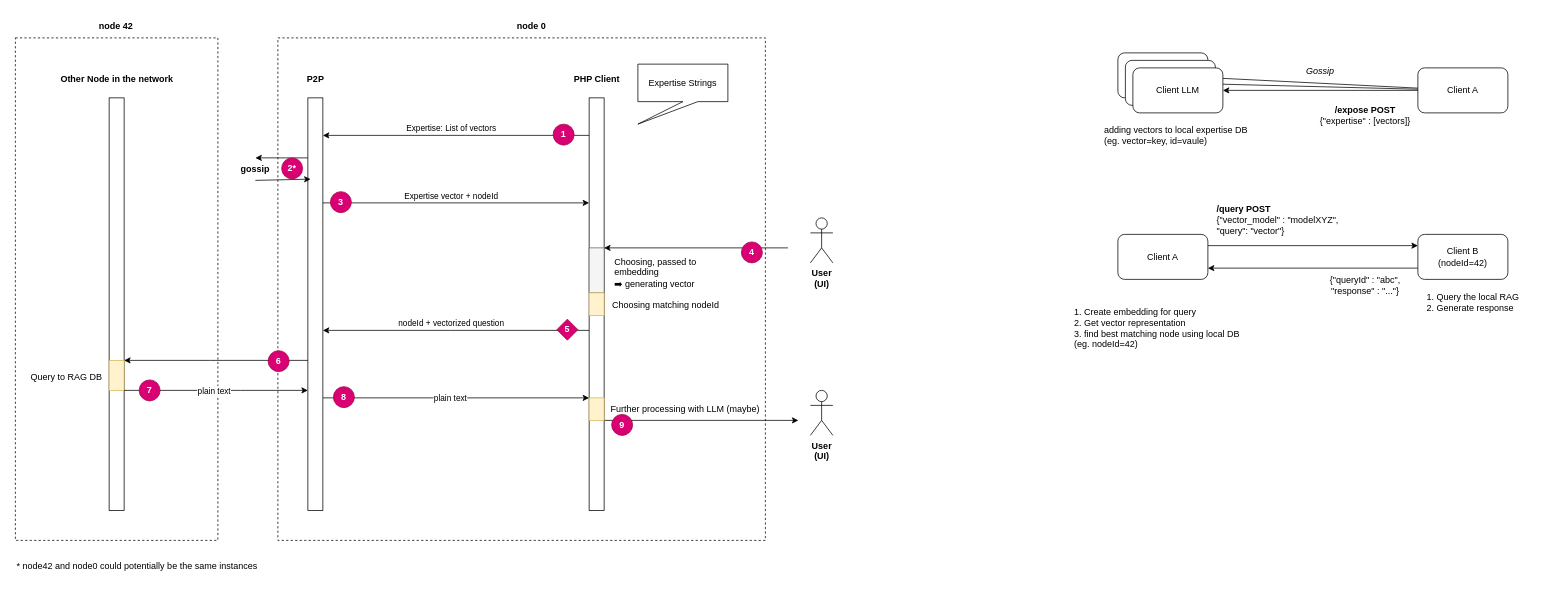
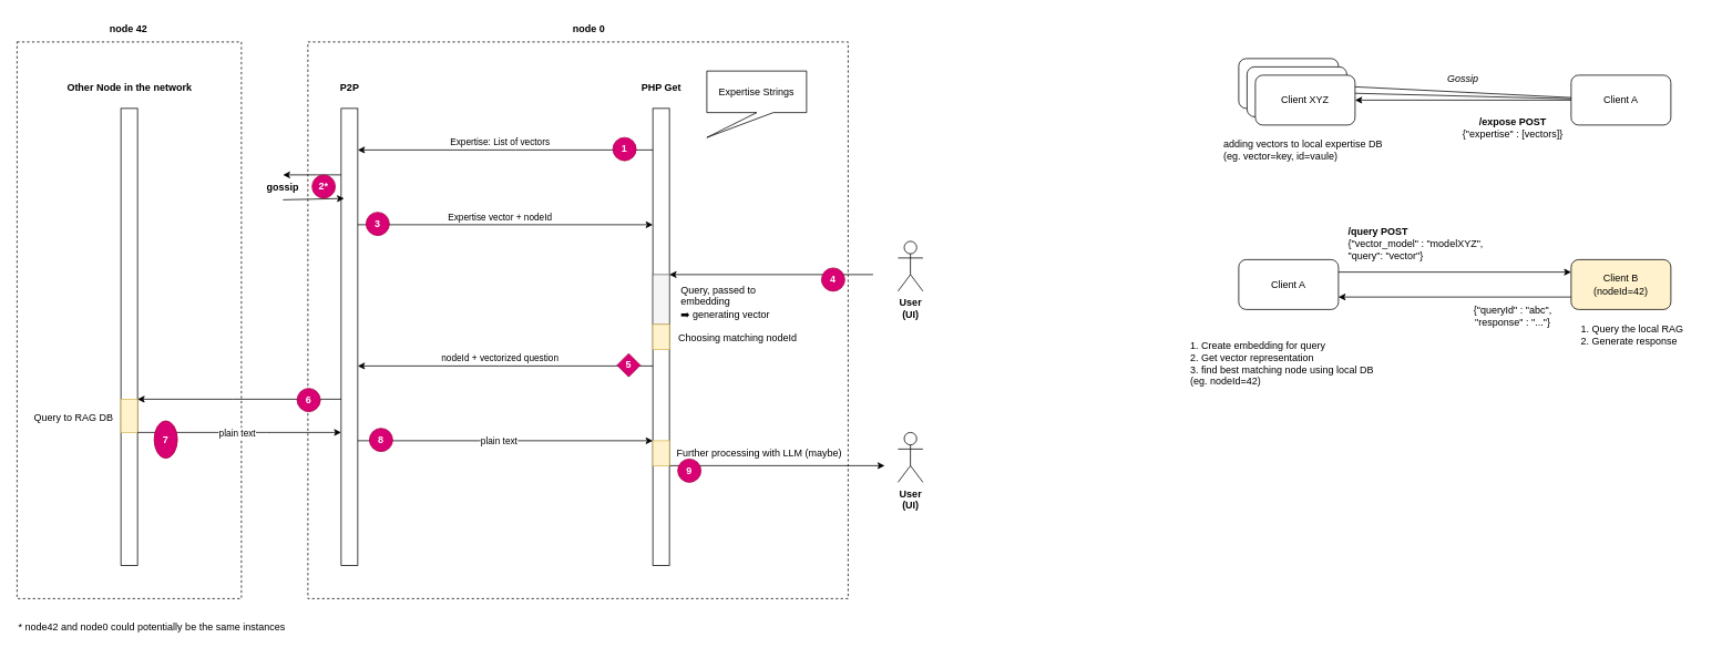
  <mxCell id="0" />
  <mxCell id="1" parent="0" />
  <mxCell id="2" value="" style="group" parent="1" vertex="1" connectable="0"><mxGeometry x="370" y="20" width="724" height="700" as="geometry" /></mxCell>
  <mxCell id="3" value="" style="rounded=0;whiteSpace=wrap;html=1;dashed=1;fillColor=none;" parent="2" vertex="1"><mxGeometry y="30" width="650" height="670" as="geometry" /></mxCell>
  <mxCell id="4" value="&lt;b&gt;node 0&lt;/b&gt;" style="text;html=1;align=center;verticalAlign=middle;whiteSpace=wrap;rounded=0;" parent="2" vertex="1"><mxGeometry x="311.644" width="53.425" height="30" as="geometry" /></mxCell>
  <mxCell id="5" value="Further processing with LLM (maybe)" style="text;html=1;align=left;verticalAlign=middle;whiteSpace=wrap;rounded=0;" parent="2" vertex="1"><mxGeometry x="442" y="514" width="208" height="21" as="geometry" /></mxCell>
  <mxCell id="6" value="" style="group" parent="1" vertex="1" connectable="0"><mxGeometry x="20" y="20" width="270" height="700" as="geometry" /></mxCell>
  <mxCell id="7" value="" style="rounded=0;whiteSpace=wrap;html=1;dashed=1;fillColor=none;" parent="6" vertex="1"><mxGeometry y="30" width="270" height="670" as="geometry" /></mxCell>
  <mxCell id="8" value="&lt;b&gt;node 42&lt;/b&gt;" style="text;html=1;align=center;verticalAlign=middle;whiteSpace=wrap;rounded=0;" parent="6" vertex="1"><mxGeometry x="91.31" width="87.37" height="30" as="geometry" /></mxCell>
  <mxCell id="9" value="" style="group" parent="1" vertex="1" connectable="0"><mxGeometry x="395" y="90" width="50" height="590" as="geometry" /></mxCell>
  <mxCell id="10" style="edgeStyle=orthogonalEdgeStyle;rounded=0;orthogonalLoop=1;jettySize=auto;html=1;" parent="9" source="11" edge="1"><mxGeometry relative="1" as="geometry"><mxPoint x="-55" y="120" as="targetPoint" /><Array as="points"><mxPoint x="-15" y="120" /><mxPoint x="-15" y="120" /></Array></mxGeometry></mxCell>
  <mxCell id="11" value="" style="rounded=0;whiteSpace=wrap;html=1;" parent="9" vertex="1"><mxGeometry x="15" y="40" width="20" height="550" as="geometry" /></mxCell>
  <mxCell id="12" value="P2P" style="text;html=1;align=center;verticalAlign=middle;resizable=0;points=[];autosize=1;strokeColor=none;fillColor=none;fontStyle=1" parent="9" vertex="1"><mxGeometry width="50" height="30" as="geometry" /></mxCell>
  <mxCell id="13" value="" style="group" parent="1" vertex="1" connectable="0"><mxGeometry x="770" y="90" width="65" height="590" as="geometry" /></mxCell>
  <mxCell id="14" style="edgeStyle=orthogonalEdgeStyle;rounded=0;orthogonalLoop=1;jettySize=auto;html=1;" parent="13" source="15" edge="1"><mxGeometry relative="1" as="geometry"><mxPoint x="294" y="470" as="targetPoint" /><Array as="points"><mxPoint x="290" y="470" /></Array></mxGeometry></mxCell>
  <mxCell id="15" value="" style="rounded=0;whiteSpace=wrap;html=1;" parent="13" vertex="1"><mxGeometry x="15" y="40" width="20" height="550" as="geometry" /></mxCell>
- <mxCell id="16" value="PHP Client" style="text;html=1;align=center;verticalAlign=middle;resizable=0;points=[];autosize=1;strokeColor=none;fillColor=none;fontStyle=1" parent="13" vertex="1"><mxGeometry x="-15" width="80" height="30" as="geometry" /></mxCell>
+ <mxCell id="16" value="PHP Get" style="text;html=1;align=center;verticalAlign=middle;resizable=0;points=[];autosize=1;strokeColor=none;fillColor=none;fontStyle=1" parent="13" vertex="1"><mxGeometry x="-15" width="80" height="30" as="geometry" /></mxCell>
  <mxCell id="17" value="" style="rounded=0;whiteSpace=wrap;html=1;fillColor=#f5f5f5;fontColor=#333333;strokeColor=#666666;" parent="13" vertex="1"><mxGeometry x="15" y="240" width="20" height="60" as="geometry" /></mxCell>
  <mxCell id="18" value="" style="rounded=0;whiteSpace=wrap;html=1;fillColor=#fff2cc;strokeColor=#d6b656;" parent="13" vertex="1"><mxGeometry x="15" y="300" width="20" height="30" as="geometry" /></mxCell>
  <mxCell id="19" value="" style="rounded=0;whiteSpace=wrap;html=1;fillColor=#fff2cc;strokeColor=#d6b656;" parent="13" vertex="1"><mxGeometry x="15" y="440" width="20" height="30" as="geometry" /></mxCell>
  <mxCell id="20" value="Expertise Strings" style="shape=callout;whiteSpace=wrap;html=1;perimeter=calloutPerimeter;position2=0;" parent="1" vertex="1"><mxGeometry x="850" y="85" width="120" height="80" as="geometry" /></mxCell>
  <mxCell id="21" style="edgeStyle=orthogonalEdgeStyle;rounded=0;orthogonalLoop=1;jettySize=auto;html=1;" parent="1" source="15" target="11" edge="1"><mxGeometry relative="1" as="geometry"><Array as="points"><mxPoint x="620" y="180" /><mxPoint x="620" y="180" /></Array></mxGeometry></mxCell>
  <mxCell id="22" value="Expertise: List of vectors" style="edgeLabel;html=1;align=center;verticalAlign=middle;resizable=0;points=[];" parent="21" vertex="1" connectable="0"><mxGeometry x="-0.07" y="3" relative="1" as="geometry"><mxPoint x="-20" y="-13" as="offset" /></mxGeometry></mxCell>
  <mxCell id="23" style="edgeStyle=orthogonalEdgeStyle;rounded=0;orthogonalLoop=1;jettySize=auto;html=1;" parent="1" source="11" target="15" edge="1"><mxGeometry relative="1" as="geometry"><Array as="points"><mxPoint x="590" y="270" /><mxPoint x="590" y="270" /></Array></mxGeometry></mxCell>
  <mxCell id="24" value="Expertise vector + nodeId" style="edgeLabel;html=1;align=center;verticalAlign=middle;resizable=0;points=[];" parent="23" vertex="1" connectable="0"><mxGeometry x="-0.217" y="-1" relative="1" as="geometry"><mxPoint x="31" y="-11" as="offset" /></mxGeometry></mxCell>
  <mxCell id="25" value="" style="endArrow=classic;html=1;rounded=0;entryX=1;entryY=0;entryDx=0;entryDy=0;" parent="1" target="17" edge="1"><mxGeometry width="50" height="50" relative="1" as="geometry"><mxPoint x="1050" y="330" as="sourcePoint" /><mxPoint x="1110" y="270" as="targetPoint" /></mxGeometry></mxCell>
  <mxCell id="26" value="User&lt;div&gt;(UI)&lt;/div&gt;" style="shape=umlActor;verticalLabelPosition=bottom;verticalAlign=top;html=1;outlineConnect=0;fontStyle=1" parent="1" vertex="1"><mxGeometry x="1080" y="290" width="30" height="60" as="geometry" /></mxCell>
- <mxCell id="27" value="Choosing, passed to embedding&lt;div&gt;➡️ generating vector&lt;/div&gt;" style="text;html=1;align=left;verticalAlign=middle;whiteSpace=wrap;rounded=0;" parent="1" vertex="1"><mxGeometry x="817" y="340" width="120" height="45" as="geometry" /></mxCell>
+ <mxCell id="27" value="Query, passed to embedding&lt;div&gt;➡️ generating vector&lt;/div&gt;" style="text;html=1;align=left;verticalAlign=middle;whiteSpace=wrap;rounded=0;" parent="1" vertex="1"><mxGeometry x="817" y="340" width="120" height="45" as="geometry" /></mxCell>
  <mxCell id="28" value="Choosing matching nodeId" style="text;html=1;align=left;verticalAlign=middle;whiteSpace=wrap;rounded=0;" parent="1" vertex="1"><mxGeometry x="814" y="395" width="280" height="21" as="geometry" /></mxCell>
  <mxCell id="29" style="edgeStyle=orthogonalEdgeStyle;rounded=0;orthogonalLoop=1;jettySize=auto;html=1;" parent="1" source="15" target="11" edge="1"><mxGeometry relative="1" as="geometry"><Array as="points"><mxPoint x="600" y="440" /><mxPoint x="600" y="440" /></Array></mxGeometry></mxCell>
  <mxCell id="30" value="nodeId + vectorized question" style="edgeLabel;html=1;align=center;verticalAlign=middle;resizable=0;points=[];" parent="29" vertex="1" connectable="0"><mxGeometry x="0.132" y="1" relative="1" as="geometry"><mxPoint x="16" y="-11" as="offset" /></mxGeometry></mxCell>
  <mxCell id="31" value="" style="group" parent="1" vertex="1" connectable="0"><mxGeometry x="130" y="90" width="105" height="590" as="geometry" /></mxCell>
  <mxCell id="32" value="" style="rounded=0;whiteSpace=wrap;html=1;" parent="31" vertex="1"><mxGeometry x="15" y="40" width="20" height="550" as="geometry" /></mxCell>
  <mxCell id="33" value="Other Node in the network" style="text;html=1;align=center;verticalAlign=middle;resizable=0;points=[];autosize=1;strokeColor=none;fillColor=none;fontStyle=1" parent="31" vertex="1"><mxGeometry x="-55" width="160" height="30" as="geometry" /></mxCell>
  <mxCell id="34" value="" style="rounded=0;whiteSpace=wrap;html=1;fillColor=#fff2cc;strokeColor=#d6b656;" parent="31" vertex="1"><mxGeometry x="15" y="390" width="20" height="40" as="geometry" /></mxCell>
  <mxCell id="35" style="edgeStyle=orthogonalEdgeStyle;rounded=0;orthogonalLoop=1;jettySize=auto;html=1;" parent="1" source="32" target="11" edge="1"><mxGeometry relative="1" as="geometry"><Array as="points"><mxPoint x="320" y="520" /><mxPoint x="320" y="520" /></Array></mxGeometry></mxCell>
  <mxCell id="36" value="plain text" style="edgeLabel;html=1;align=center;verticalAlign=middle;resizable=0;points=[];" parent="35" vertex="1" connectable="0"><mxGeometry x="0.047" y="2" relative="1" as="geometry"><mxPoint x="-9" y="2" as="offset" /></mxGeometry></mxCell>
  <mxCell id="37" value="plain text" style="edgeStyle=orthogonalEdgeStyle;rounded=0;orthogonalLoop=1;jettySize=auto;html=1;" parent="1" source="11" target="15" edge="1"><mxGeometry x="-0.042" relative="1" as="geometry"><Array as="points"><mxPoint x="590" y="530" /><mxPoint x="590" y="530" /></Array><mxPoint as="offset" /></mxGeometry></mxCell>
  <mxCell id="38" value="Query to RAG DB" style="text;html=1;align=right;verticalAlign=middle;whiteSpace=wrap;rounded=0;" parent="1" vertex="1"><mxGeometry x="28" y="491" width="110" height="21" as="geometry" /></mxCell>
  <mxCell id="39" value="&lt;b&gt;gossip&lt;/b&gt;" style="text;html=1;align=center;verticalAlign=middle;whiteSpace=wrap;rounded=0;" parent="1" vertex="1"><mxGeometry x="310" y="210" width="60" height="30" as="geometry" /></mxCell>
  <mxCell id="40" style="edgeStyle=orthogonalEdgeStyle;rounded=0;orthogonalLoop=1;jettySize=auto;html=1;" parent="1" source="11" target="32" edge="1"><mxGeometry relative="1" as="geometry"><Array as="points"><mxPoint x="280" y="480" /><mxPoint x="280" y="480" /></Array></mxGeometry></mxCell>
  <mxCell id="41" value="" style="endArrow=classic;html=1;rounded=0;entryX=0.179;entryY=0.197;entryDx=0;entryDy=0;entryPerimeter=0;" parent="1" target="11" edge="1"><mxGeometry width="50" height="50" relative="1" as="geometry"><mxPoint x="340" y="240" as="sourcePoint" /><mxPoint x="380" y="200" as="targetPoint" /></mxGeometry></mxCell>
  <mxCell id="42" value="* node42 and node0 could potentially be the same instances" style="text;html=1;align=left;verticalAlign=middle;whiteSpace=wrap;rounded=0;" parent="1" vertex="1"><mxGeometry x="20" y="740" width="415" height="30" as="geometry" /></mxCell>
  <mxCell id="43" value="User&lt;div&gt;(UI)&lt;/div&gt;" style="shape=umlActor;verticalLabelPosition=bottom;verticalAlign=top;html=1;outlineConnect=0;fontStyle=1" parent="1" vertex="1"><mxGeometry x="1080" y="520" width="30" height="60" as="geometry" /></mxCell>
  <mxCell id="44" value="1" style="ellipse;whiteSpace=wrap;html=1;aspect=fixed;fontStyle=1;fillColor=#d80073;strokeColor=#A50040;fontColor=#ffffff;" parent="1" vertex="1"><mxGeometry x="737" y="165" width="28" height="28" as="geometry" /></mxCell>
  <mxCell id="45" value="3" style="ellipse;whiteSpace=wrap;html=1;aspect=fixed;fontStyle=1;fillColor=#d80073;strokeColor=#A50040;fontColor=#ffffff;" parent="1" vertex="1"><mxGeometry x="440" y="255" width="28" height="28" as="geometry" /></mxCell>
  <mxCell id="46" value="2*" style="ellipse;whiteSpace=wrap;html=1;aspect=fixed;fontStyle=1;fillColor=#d80073;strokeColor=#A50040;fontColor=#ffffff;" parent="1" vertex="1"><mxGeometry x="375" y="210" width="28" height="28" as="geometry" /></mxCell>
  <mxCell id="47" value="4" style="ellipse;whiteSpace=wrap;html=1;aspect=fixed;fontStyle=1;fillColor=#d80073;strokeColor=#A50040;fontColor=#ffffff;" parent="1" vertex="1"><mxGeometry x="988" y="322" width="28" height="28" as="geometry" /></mxCell>
  <mxCell id="48" value="5" style="rhombus;whiteSpace=wrap;html=1;aspect=fixed;fontStyle=1;fillColor=#d80073;strokeColor=#A50040;fontColor=#ffffff;" parent="1" vertex="1"><mxGeometry x="742" y="425" width="28" height="28" as="geometry" /></mxCell>
  <mxCell id="49" value="6" style="ellipse;whiteSpace=wrap;html=1;aspect=fixed;fontStyle=1;fillColor=#d80073;strokeColor=#A50040;fontColor=#ffffff;" parent="1" vertex="1"><mxGeometry x="357" y="467" width="28" height="28" as="geometry" /></mxCell>
- <mxCell id="50" value="7" style="ellipse;whiteSpace=wrap;html=1;aspect=fixed;fontStyle=1;fillColor=#d80073;strokeColor=#A50040;fontColor=#ffffff;" parent="1" vertex="1"><mxGeometry x="185" y="506" width="28" height="28" as="geometry" /></mxCell>
+ <mxCell id="50" value="7" style="ellipse;whiteSpace=wrap;html=1;aspect=fixed;fontStyle=1;fillColor=#d80073;strokeColor=#A50040;fontColor=#ffffff;" parent="1" vertex="1"><mxGeometry x="185" y="506" width="28" height="45" as="geometry" /></mxCell>
  <mxCell id="51" value="8" style="ellipse;whiteSpace=wrap;html=1;aspect=fixed;fontStyle=1;fillColor=#d80073;strokeColor=#A50040;fontColor=#ffffff;" parent="1" vertex="1"><mxGeometry x="444" y="515" width="28" height="28" as="geometry" /></mxCell>
  <mxCell id="52" value="9" style="ellipse;whiteSpace=wrap;html=1;aspect=fixed;fontStyle=1;fillColor=#d80073;strokeColor=#A50040;fontColor=#ffffff;" parent="1" vertex="1"><mxGeometry x="815" y="552" width="28" height="28" as="geometry" /></mxCell>
  <mxCell id="53" value="Client A" style="rounded=1;whiteSpace=wrap;html=1;" vertex="1" parent="1"><mxGeometry x="1890" y="90" width="120" height="60" as="geometry" /></mxCell>
  <mxCell id="54" value="&lt;div&gt;&lt;b&gt;&lt;span style=&quot;background-color: initial;&quot;&gt;/expose POST&lt;/span&gt;&lt;br&gt;&lt;/b&gt;&lt;/div&gt;{&quot;expertise&quot; : [vectors]}" style="text;html=1;align=center;verticalAlign=middle;whiteSpace=wrap;rounded=0;" vertex="1" parent="1"><mxGeometry x="1750" y="130" width="140" height="45" as="geometry" /></mxCell>
  <mxCell id="55" value="Gossip" style="text;html=1;align=center;verticalAlign=middle;whiteSpace=wrap;rounded=0;fontStyle=2" vertex="1" parent="1"><mxGeometry x="1730" y="80" width="60" height="30" as="geometry" /></mxCell>
  <mxCell id="56" style="rounded=0;orthogonalLoop=1;jettySize=auto;html=1;" edge="1" parent="1" source="53" target="60"><mxGeometry relative="1" as="geometry"><mxPoint x="1900" y="130" as="sourcePoint" /><mxPoint x="1500" y="130" as="targetPoint" /></mxGeometry></mxCell>
  <mxCell id="57" style="rounded=0;orthogonalLoop=1;jettySize=auto;html=1;" edge="1" parent="1" source="53" target="59"><mxGeometry relative="1" as="geometry"><mxPoint x="1900" y="129" as="sourcePoint" /><mxPoint x="1490" y="121" as="targetPoint" /></mxGeometry></mxCell>
  <mxCell id="58" style="rounded=0;orthogonalLoop=1;jettySize=auto;html=1;" edge="1" parent="1" source="53" target="61"><mxGeometry relative="1" as="geometry"><mxPoint x="1910" y="139" as="sourcePoint" /><mxPoint x="1480" y="114" as="targetPoint" /></mxGeometry></mxCell>
  <mxCell id="59" value="Client A" style="rounded=1;whiteSpace=wrap;html=1;" vertex="1" parent="1"><mxGeometry x="1490" y="70" width="120" height="60" as="geometry" /></mxCell>
  <mxCell id="60" value="Client A" style="rounded=1;whiteSpace=wrap;html=1;" vertex="1" parent="1"><mxGeometry x="1500" y="80" width="120" height="60" as="geometry" /></mxCell>
- <mxCell id="61" value="Client LLM" style="rounded=1;whiteSpace=wrap;html=1;" vertex="1" parent="1"><mxGeometry x="1510" y="90" width="120" height="60" as="geometry" /></mxCell>
+ <mxCell id="61" value="Client XYZ" style="rounded=1;whiteSpace=wrap;html=1;" vertex="1" parent="1"><mxGeometry x="1510" y="90" width="120" height="60" as="geometry" /></mxCell>
  <mxCell id="62" value="adding vectors to local expertise DB&lt;div&gt;(eg. vector=key, id=vaule)&lt;/div&gt;" style="text;html=1;align=left;verticalAlign=middle;whiteSpace=wrap;rounded=0;" vertex="1" parent="1"><mxGeometry x="1470" y="150" width="210" height="60" as="geometry" /></mxCell>
  <mxCell id="63" style="edgeStyle=orthogonalEdgeStyle;rounded=0;orthogonalLoop=1;jettySize=auto;html=1;exitX=1;exitY=0.25;exitDx=0;exitDy=0;entryX=0;entryY=0.25;entryDx=0;entryDy=0;" edge="1" parent="1" source="64" target="66"><mxGeometry relative="1" as="geometry" /></mxCell>
  <mxCell id="64" value="Client A" style="rounded=1;whiteSpace=wrap;html=1;" vertex="1" parent="1"><mxGeometry x="1490" y="312" width="120" height="60" as="geometry" /></mxCell>
  <mxCell id="65" style="edgeStyle=orthogonalEdgeStyle;rounded=0;orthogonalLoop=1;jettySize=auto;html=1;entryX=1;entryY=0.75;entryDx=0;entryDy=0;exitX=0;exitY=0.75;exitDx=0;exitDy=0;" edge="1" parent="1" source="66" target="64"><mxGeometry relative="1" as="geometry" /></mxCell>
- <mxCell id="66" value="Client B&lt;div&gt;(nodeId=42)&lt;/div&gt;" style="rounded=1;whiteSpace=wrap;html=1;" vertex="1" parent="1"><mxGeometry x="1890" y="312" width="120" height="60" as="geometry" /></mxCell>
+ <mxCell id="66" value="Client B&lt;div&gt;(nodeId=42)&lt;/div&gt;" style="rounded=1;whiteSpace=wrap;html=1;fillColor=#fff2cc;" vertex="1" parent="1"><mxGeometry x="1890" y="312" width="120" height="60" as="geometry" /></mxCell>
  <mxCell id="67" value="1. Create embedding for query&lt;div&gt;2. Get vector representation&lt;/div&gt;&lt;div&gt;3. find best matching node using local DB (eg. nodeId=42)&lt;/div&gt;" style="text;html=1;align=left;verticalAlign=middle;whiteSpace=wrap;rounded=0;" vertex="1" parent="1"><mxGeometry x="1430" y="407" width="225" height="60" as="geometry" /></mxCell>
  <mxCell id="68" value="&lt;div&gt;&lt;b&gt;&lt;span style=&quot;background-color: initial;&quot;&gt;/query POST&lt;/span&gt;&lt;br&gt;&lt;/b&gt;&lt;/div&gt;{&quot;vector_model&quot; : &quot;modelXYZ&quot;,&lt;br&gt;&quot;query&quot;: &quot;vector&quot;}" style="text;html=1;align=left;verticalAlign=middle;whiteSpace=wrap;rounded=0;" vertex="1" parent="1"><mxGeometry x="1620" y="270" width="180" height="45" as="geometry" /></mxCell>
  <mxCell id="69" value="1. Query the local RAG&lt;div&gt;2. Generate response&lt;/div&gt;" style="text;html=1;align=left;verticalAlign=middle;whiteSpace=wrap;rounded=0;" vertex="1" parent="1"><mxGeometry x="1900" y="380" width="150" height="45" as="geometry" /></mxCell>
  <mxCell id="70" value="{&quot;queryId&quot; : &quot;abc&quot;,&lt;br&gt;&quot;response&quot; : &quot;...&quot;}" style="text;html=1;align=center;verticalAlign=middle;whiteSpace=wrap;rounded=0;" vertex="1" parent="1"><mxGeometry x="1760" y="365" width="120" height="30" as="geometry" /></mxCell>
